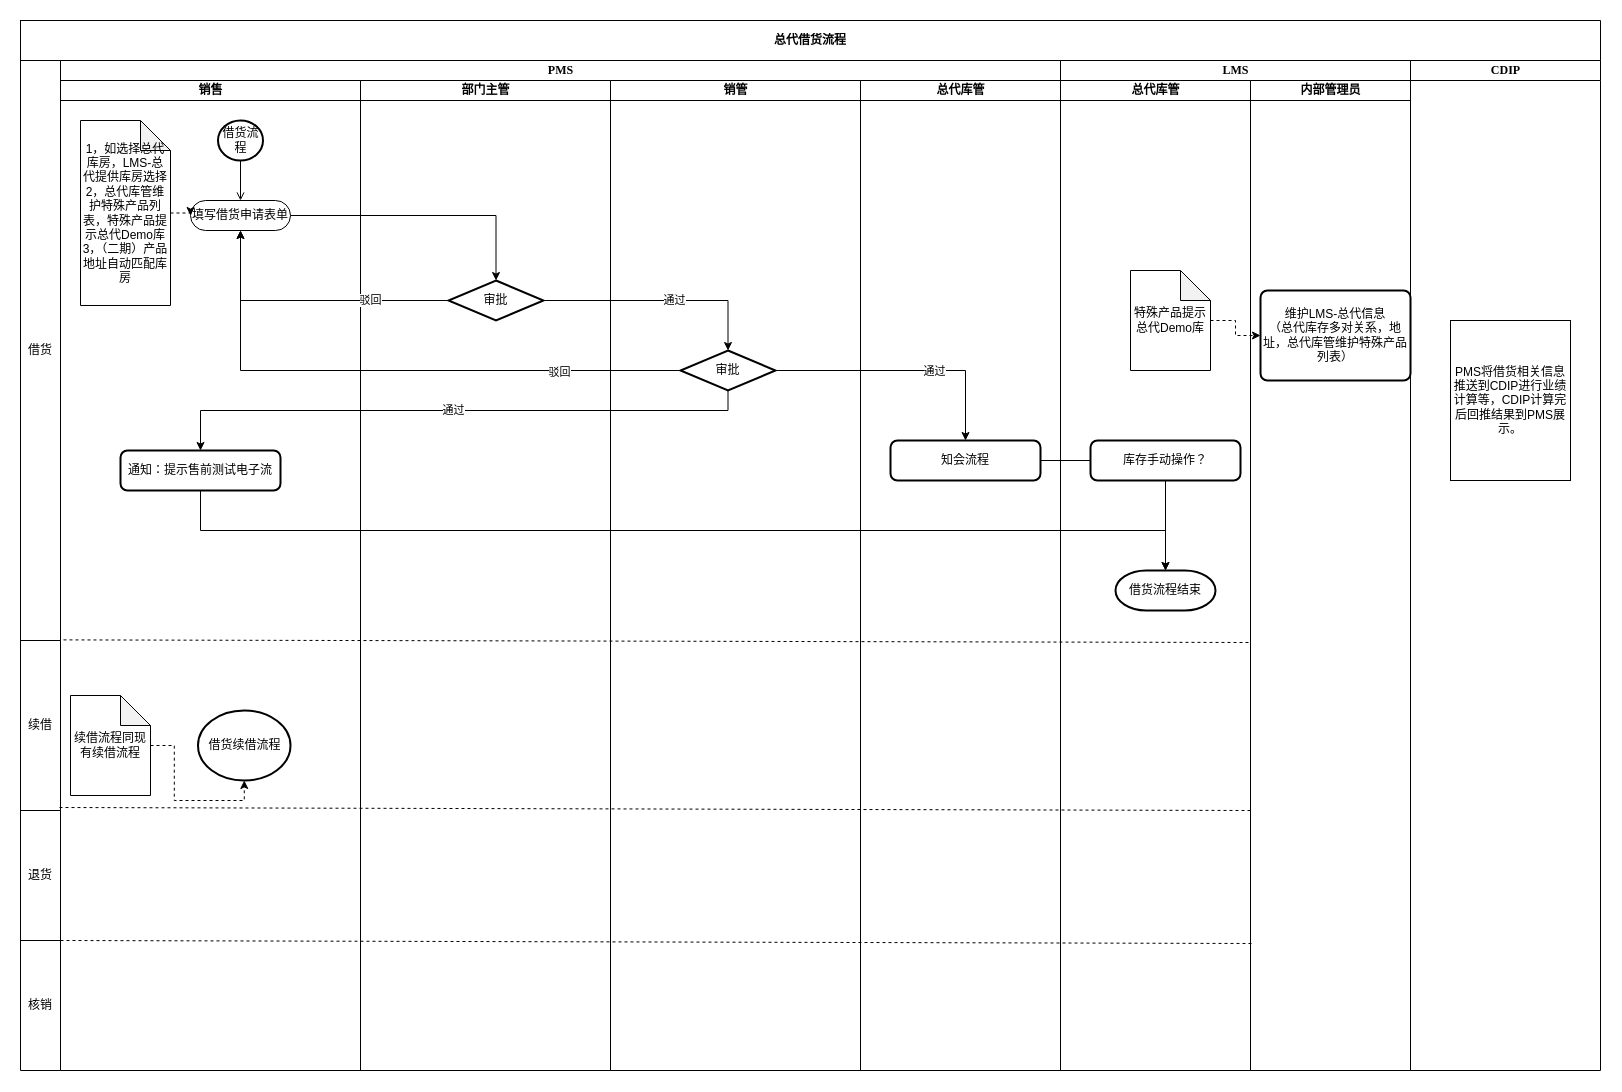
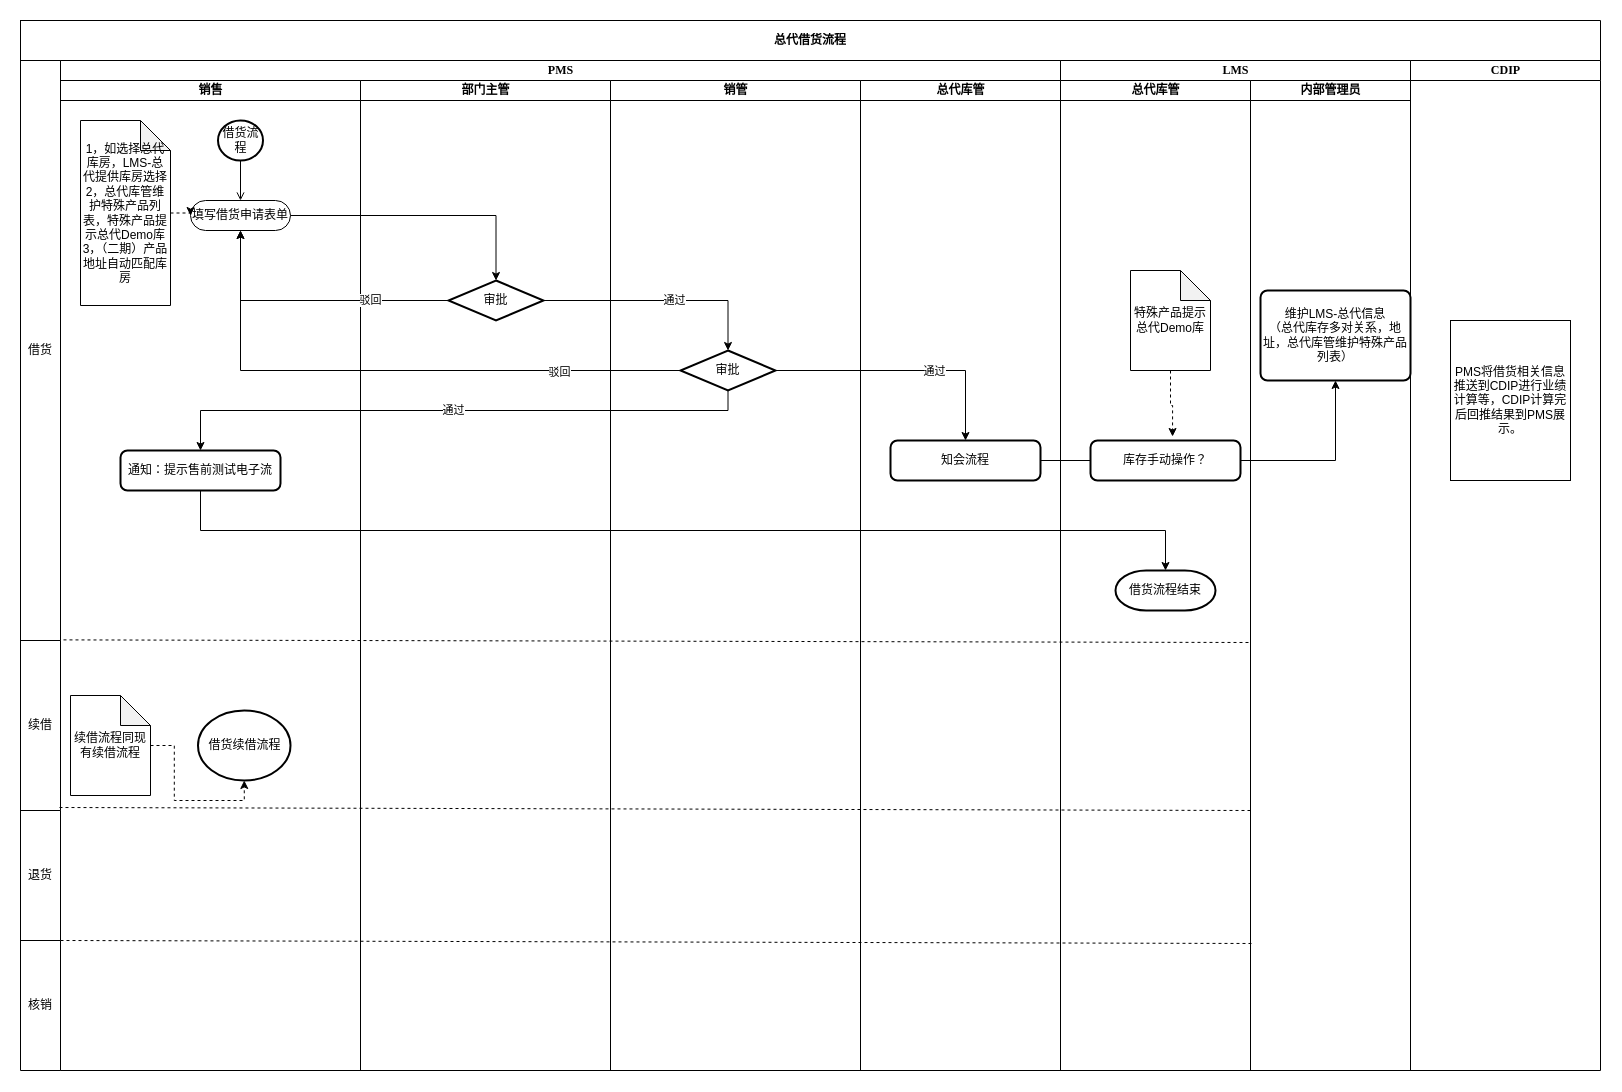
  <mxCell id="0" />
  <mxCell id="1" parent="0" />
  <mxCell id="2" value="PMS" style="swimlane;html=1;childLayout=stackLayout;startSize=20;rounded=0;shadow=0;comic=0;labelBackgroundColor=none;strokeWidth=1;fontFamily=Verdana;fontSize=12;align=center;" parent="1" vertex="1"><mxGeometry x="60" y="60" width="1000" height="1010" as="geometry" /></mxCell>
  <mxCell id="3" value="销售" style="swimlane;html=1;startSize=20;" parent="2" vertex="1"><mxGeometry y="20" width="300" height="990" as="geometry" /></mxCell>
  <mxCell id="4" style="edgeStyle=orthogonalEdgeStyle;rounded=0;orthogonalLoop=1;jettySize=auto;html=1;entryX=0.5;entryY=0;entryDx=0;entryDy=0;exitX=0.5;exitY=1;exitDx=0;exitDy=0;exitPerimeter=0;endArrow=open;" edge="1" parent="3" source="6" target="5"><mxGeometry relative="1" as="geometry"><mxPoint x="180" y="90" as="sourcePoint" /></mxGeometry></mxCell>
  <mxCell id="5" value="填写借货申请表单" style="rounded=1;whiteSpace=wrap;html=1;shadow=0;comic=0;labelBackgroundColor=none;strokeWidth=1;fontFamily=Verdana;fontSize=12;align=center;arcSize=50;" vertex="1" parent="3"><mxGeometry x="130" y="120" width="100" height="30" as="geometry" /></mxCell>
  <mxCell id="6" value="借货流程" style="strokeWidth=2;html=1;shape=mxgraph.flowchart.start_2;whiteSpace=wrap;" vertex="1" parent="3"><mxGeometry x="157.5" y="40" width="45" height="40" as="geometry" /></mxCell>
  <mxCell id="7" value="通知：提示售前测试电子流" style="rounded=1;whiteSpace=wrap;html=1;absoluteArcSize=1;arcSize=14;strokeWidth=2;" vertex="1" parent="3"><mxGeometry x="60" y="370" width="160" height="40" as="geometry" /></mxCell>
  <mxCell id="8" style="edgeStyle=orthogonalEdgeStyle;rounded=0;orthogonalLoop=1;jettySize=auto;html=1;entryX=0;entryY=0.5;entryDx=0;entryDy=0;dashed=1;" edge="1" parent="3" source="9" target="5"><mxGeometry relative="1" as="geometry" /></mxCell>
  <mxCell id="9" value="1，如选择总代库房，LMS-总代提供库房选择&lt;br&gt;2，总代库管维护特殊产品列表，特殊产品提示总代Demo库&lt;br&gt;3，（二期）产品地址自动匹配库房" style="shape=note;whiteSpace=wrap;html=1;backgroundOutline=1;darkOpacity=0.05;" vertex="1" parent="3"><mxGeometry x="20" y="40" width="90" height="185" as="geometry" /></mxCell>
  <mxCell id="10" value="借货续借流程" style="strokeWidth=2;html=1;shape=mxgraph.flowchart.start_2;whiteSpace=wrap;" vertex="1" parent="3"><mxGeometry x="137.5" y="630" width="92.5" height="70" as="geometry" /></mxCell>
  <mxCell id="11" style="edgeStyle=orthogonalEdgeStyle;rounded=0;orthogonalLoop=1;jettySize=auto;html=1;entryX=0.5;entryY=1;entryDx=0;entryDy=0;entryPerimeter=0;dashed=1;" edge="1" parent="3" source="12" target="10"><mxGeometry relative="1" as="geometry" /></mxCell>
  <mxCell id="12" value="续借流程同现有续借流程" style="shape=note;whiteSpace=wrap;html=1;backgroundOutline=1;darkOpacity=0.05;" vertex="1" parent="3"><mxGeometry x="10" y="615" width="80" height="100" as="geometry" /></mxCell>
  <mxCell id="13" value="部门主管" style="swimlane;html=1;startSize=20;" parent="2" vertex="1"><mxGeometry x="300" y="20" width="250" height="990" as="geometry" /></mxCell>
  <mxCell id="14" value="审批" style="strokeWidth=2;html=1;shape=mxgraph.flowchart.decision;whiteSpace=wrap;" vertex="1" parent="13"><mxGeometry x="88" y="200" width="95" height="40" as="geometry" /></mxCell>
  <mxCell id="15" value="" style="endArrow=none;html=1;exitX=0.975;exitY=-0.023;exitDx=0;exitDy=0;exitPerimeter=0;dashed=1;" edge="1" parent="13"><mxGeometry width="50" height="50" relative="1" as="geometry"><mxPoint x="-300" y="860.0" as="sourcePoint" /><mxPoint x="891" y="862.99" as="targetPoint" /></mxGeometry></mxCell>
  <mxCell id="16" value="销管" style="swimlane;html=1;startSize=20;" vertex="1" parent="2"><mxGeometry x="550" y="20" width="250" height="990" as="geometry"><mxRectangle x="500" y="20" width="30" height="970" as="alternateBounds" /></mxGeometry></mxCell>
  <mxCell id="17" value="审批" style="strokeWidth=2;html=1;shape=mxgraph.flowchart.decision;whiteSpace=wrap;" vertex="1" parent="16"><mxGeometry x="70" y="270" width="95" height="40" as="geometry" /></mxCell>
  <mxCell id="18" value="总代库管" style="swimlane;html=1;startSize=20;" parent="2" vertex="1"><mxGeometry x="800" y="20" width="200" height="990" as="geometry" /></mxCell>
  <mxCell id="19" value="知会流程" style="rounded=1;whiteSpace=wrap;html=1;absoluteArcSize=1;arcSize=14;strokeWidth=2;" vertex="1" parent="18"><mxGeometry x="30" y="360" width="150" height="40" as="geometry" /></mxCell>
  <mxCell id="20" style="edgeStyle=orthogonalEdgeStyle;rounded=0;orthogonalLoop=1;jettySize=auto;html=1;entryX=0.5;entryY=0;entryDx=0;entryDy=0;entryPerimeter=0;" edge="1" parent="2" source="5" target="14"><mxGeometry relative="1" as="geometry" /></mxCell>
  <mxCell id="21" value="&lt;br&gt;" style="edgeLabel;html=1;align=center;verticalAlign=middle;resizable=0;points=[];" vertex="1" connectable="0" parent="20"><mxGeometry x="0.666" y="2" relative="1" as="geometry"><mxPoint as="offset" /></mxGeometry></mxCell>
  <mxCell id="22" style="edgeStyle=orthogonalEdgeStyle;rounded=0;orthogonalLoop=1;jettySize=auto;html=1;entryX=0.5;entryY=0;entryDx=0;entryDy=0;entryPerimeter=0;" edge="1" parent="2" source="14" target="17"><mxGeometry relative="1" as="geometry" /></mxCell>
  <mxCell id="23" value="通过" style="edgeLabel;html=1;align=center;verticalAlign=middle;resizable=0;points=[];" vertex="1" connectable="0" parent="22"><mxGeometry x="0.109" y="1" relative="1" as="geometry"><mxPoint as="offset" /></mxGeometry></mxCell>
  <mxCell id="24" style="edgeStyle=orthogonalEdgeStyle;rounded=0;orthogonalLoop=1;jettySize=auto;html=1;entryX=0.5;entryY=1;entryDx=0;entryDy=0;" edge="1" parent="2" source="14" target="5"><mxGeometry relative="1" as="geometry" /></mxCell>
  <mxCell id="25" value="驳回" style="edgeLabel;html=1;align=center;verticalAlign=middle;resizable=0;points=[];" vertex="1" connectable="0" parent="24"><mxGeometry x="-0.435" y="-1" relative="1" as="geometry"><mxPoint as="offset" /></mxGeometry></mxCell>
  <mxCell id="26" style="edgeStyle=orthogonalEdgeStyle;rounded=0;orthogonalLoop=1;jettySize=auto;html=1;entryX=0.5;entryY=1;entryDx=0;entryDy=0;" edge="1" parent="2" source="17" target="5"><mxGeometry relative="1" as="geometry" /></mxCell>
  <mxCell id="27" value="驳回" style="edgeLabel;html=1;align=center;verticalAlign=middle;resizable=0;points=[];" vertex="1" connectable="0" parent="26"><mxGeometry x="-0.58" y="1" relative="1" as="geometry"><mxPoint as="offset" /></mxGeometry></mxCell>
  <mxCell id="28" style="edgeStyle=orthogonalEdgeStyle;rounded=0;orthogonalLoop=1;jettySize=auto;html=1;entryX=0.5;entryY=0;entryDx=0;entryDy=0;" edge="1" parent="2" source="17" target="7"><mxGeometry relative="1" as="geometry"><Array as="points"><mxPoint x="668" y="350" /><mxPoint x="140" y="350" /></Array></mxGeometry></mxCell>
  <mxCell id="29" value="通过" style="edgeLabel;html=1;align=center;verticalAlign=middle;resizable=0;points=[];" vertex="1" connectable="0" parent="28"><mxGeometry x="0.009" y="-1" relative="1" as="geometry"><mxPoint x="1" as="offset" /></mxGeometry></mxCell>
  <mxCell id="30" style="edgeStyle=orthogonalEdgeStyle;rounded=0;orthogonalLoop=1;jettySize=auto;html=1;entryX=0.5;entryY=0;entryDx=0;entryDy=0;" edge="1" parent="2" source="17" target="19"><mxGeometry relative="1" as="geometry" /></mxCell>
  <mxCell id="31" value="通过" style="edgeLabel;html=1;align=center;verticalAlign=middle;resizable=0;points=[];" vertex="1" connectable="0" parent="30"><mxGeometry x="0.216" relative="1" as="geometry"><mxPoint as="offset" /></mxGeometry></mxCell>
  <mxCell id="32" value="" style="shape=table;html=1;whiteSpace=wrap;startSize=0;container=1;collapsible=0;childLayout=tableLayout;" vertex="1" parent="1"><mxGeometry y="20" width="1580" height="40" as="geometry" x="20" /></mxCell>
  <mxCell id="33" value="" style="shape=partialRectangle;html=1;whiteSpace=wrap;collapsible=0;dropTarget=0;pointerEvents=0;fillColor=none;top=0;left=0;bottom=0;right=0;points=[[0,0.5],[1,0.5]];portConstraint=eastwest;" vertex="1" parent="32"><mxGeometry width="1580" height="40" as="geometry" /></mxCell>
  <mxCell id="34" value="&lt;span style=&quot;font-family: &amp;#34;verdana&amp;#34; ; font-weight: 700&quot;&gt;总代借货流程&lt;/span&gt;" style="shape=partialRectangle;html=1;whiteSpace=wrap;connectable=0;overflow=hidden;fillColor=none;top=0;left=0;bottom=0;right=0;" vertex="1" parent="33"><mxGeometry width="1580" height="40" as="geometry" /></mxCell>
  <mxCell id="35" value="LMS" style="swimlane;html=1;childLayout=stackLayout;startSize=20;rounded=0;shadow=0;comic=0;labelBackgroundColor=none;strokeWidth=1;fontFamily=Verdana;fontSize=12;align=center;" vertex="1" parent="1"><mxGeometry x="1060" y="60" width="350" height="1010" as="geometry" /></mxCell>
  <mxCell id="36" value="总代库管" style="swimlane;html=1;startSize=20;" vertex="1" parent="35"><mxGeometry y="20" width="190" height="990" as="geometry" /></mxCell>
- <mxCell id="37" style="edgeStyle=orthogonalEdgeStyle;rounded=0;orthogonalLoop=1;jettySize=auto;html=1;entryX=0.5;entryY=0;entryDx=0;entryDy=0;entryPerimeter=0;" edge="1" parent="36" source="38" target="39"><mxGeometry relative="1" as="geometry" /></mxCell>
+ <mxCell id="37" style="edgeStyle=orthogonalEdgeStyle;rounded=0;orthogonalLoop=1;jettySize=auto;html=1;" edge="1" parent="36" source="38" target="43"><mxGeometry relative="1" as="geometry" /></mxCell>
  <mxCell id="38" value="库存手动操作？" style="rounded=1;whiteSpace=wrap;html=1;absoluteArcSize=1;arcSize=14;strokeWidth=2;" vertex="1" parent="36"><mxGeometry x="30" y="360" width="150" height="40" as="geometry" /></mxCell>
  <mxCell id="39" value="借货流程结束" style="strokeWidth=2;html=1;shape=mxgraph.flowchart.terminator;whiteSpace=wrap;" vertex="1" parent="36"><mxGeometry x="55" y="490" width="100" height="40" as="geometry" /></mxCell>
- <mxCell id="40" style="edgeStyle=orthogonalEdgeStyle;rounded=0;orthogonalLoop=1;jettySize=auto;html=1;dashed=1;" edge="1" parent="36" source="41" target="43"><mxGeometry relative="1" as="geometry" /></mxCell>
+ <mxCell id="40" style="edgeStyle=orthogonalEdgeStyle;rounded=0;orthogonalLoop=1;jettySize=auto;html=1;entryX=0.547;entryY=-0.1;entryDx=0;entryDy=0;entryPerimeter=0;dashed=1;" edge="1" parent="36" source="41" target="38"><mxGeometry relative="1" as="geometry" /></mxCell>
  <mxCell id="41" value="特殊产品提示总代Demo库" style="shape=note;whiteSpace=wrap;html=1;backgroundOutline=1;darkOpacity=0.05;" vertex="1" parent="36"><mxGeometry x="70" y="190" width="80" height="100" as="geometry" /></mxCell>
  <mxCell id="42" value="内部管理员" style="swimlane;html=1;startSize=20;" vertex="1" parent="35"><mxGeometry x="190" y="20" width="160" height="990" as="geometry" /></mxCell>
  <mxCell id="43" value="维护LMS-总代信息&lt;br&gt;（总代库存多对关系，地址，总代库管维护特殊产品列表）" style="rounded=1;whiteSpace=wrap;html=1;absoluteArcSize=1;arcSize=14;strokeWidth=2;" vertex="1" parent="42"><mxGeometry x="10" y="210" width="150" height="90" as="geometry" /></mxCell>
  <mxCell id="44" style="edgeStyle=orthogonalEdgeStyle;rounded=0;orthogonalLoop=1;jettySize=auto;html=1;entryX=0;entryY=0.5;entryDx=0;entryDy=0;endArrow=none;" edge="1" parent="1" source="19" target="38"><mxGeometry relative="1" as="geometry" /></mxCell>
  <mxCell id="45" style="edgeStyle=orthogonalEdgeStyle;rounded=0;orthogonalLoop=1;jettySize=auto;html=1;entryX=0.5;entryY=0;entryDx=0;entryDy=0;entryPerimeter=0;" edge="1" parent="1" source="7" target="39"><mxGeometry relative="1" as="geometry"><Array as="points"><mxPoint x="200" y="530" /><mxPoint x="1165" y="530" /></Array></mxGeometry></mxCell>
  <mxCell id="46" value="CDIP" style="swimlane;html=1;childLayout=stackLayout;startSize=20;rounded=0;shadow=0;comic=0;labelBackgroundColor=none;strokeWidth=1;fontFamily=Verdana;fontSize=12;align=center;" vertex="1" parent="1"><mxGeometry x="1410" y="60" width="190" height="1010" as="geometry" /></mxCell>
  <mxCell id="47" value="PMS将借货相关信息推送到CDIP进行业绩计算等，CDIP计算完后回推结果到PMS展示。" style="whiteSpace=wrap;html=1;" vertex="1" parent="1"><mxGeometry x="1450" y="320" width="120" height="160" as="geometry" /></mxCell>
  <mxCell id="48" value="" style="endArrow=none;html=1;exitX=1.075;exitY=-0.001;exitDx=0;exitDy=0;exitPerimeter=0;dashed=1;" edge="1" parent="1"><mxGeometry width="50" height="50" relative="1" as="geometry"><mxPoint x="63" y="639.393" as="sourcePoint" /><mxPoint x="1250" y="642" as="targetPoint" /></mxGeometry></mxCell>
  <mxCell id="49" value="" style="shape=table;html=1;whiteSpace=wrap;startSize=0;container=1;collapsible=0;childLayout=tableLayout;" vertex="1" parent="1"><mxGeometry y="60" width="40" height="580" as="geometry" x="20" /></mxCell>
  <mxCell id="50" value="" style="shape=partialRectangle;html=1;whiteSpace=wrap;collapsible=0;dropTarget=0;pointerEvents=0;fillColor=none;top=0;left=0;bottom=0;right=0;points=[[0,0.5],[1,0.5]];portConstraint=eastwest;" vertex="1" parent="49"><mxGeometry width="40" height="580" as="geometry" /></mxCell>
  <mxCell id="51" value="借货" style="shape=partialRectangle;html=1;whiteSpace=wrap;connectable=0;overflow=hidden;fillColor=none;top=0;left=0;bottom=0;right=0;" vertex="1" parent="50"><mxGeometry width="40" height="580" as="geometry" /></mxCell>
  <mxCell id="52" value="" style="shape=table;html=1;whiteSpace=wrap;startSize=0;container=1;collapsible=0;childLayout=tableLayout;" vertex="1" parent="1"><mxGeometry y="640" width="40" height="170" as="geometry" x="20" /></mxCell>
  <mxCell id="53" value="" style="shape=partialRectangle;html=1;whiteSpace=wrap;collapsible=0;dropTarget=0;pointerEvents=0;fillColor=none;top=0;left=0;bottom=0;right=0;points=[[0,0.5],[1,0.5]];portConstraint=eastwest;" vertex="1" parent="52"><mxGeometry width="40" height="170" as="geometry" /></mxCell>
  <mxCell id="54" value="续借" style="shape=partialRectangle;html=1;whiteSpace=wrap;connectable=0;overflow=hidden;fillColor=none;top=0;left=0;bottom=0;right=0;" vertex="1" parent="53"><mxGeometry width="40" height="170" as="geometry" /></mxCell>
  <mxCell id="55" value="" style="shape=table;html=1;whiteSpace=wrap;startSize=0;container=1;collapsible=0;childLayout=tableLayout;" vertex="1" parent="1"><mxGeometry y="810" width="40" height="130" as="geometry" x="20" /></mxCell>
  <mxCell id="56" value="" style="shape=partialRectangle;html=1;whiteSpace=wrap;collapsible=0;dropTarget=0;pointerEvents=0;fillColor=none;top=0;left=0;bottom=0;right=0;points=[[0,0.5],[1,0.5]];portConstraint=eastwest;" vertex="1" parent="55"><mxGeometry width="40" height="130" as="geometry" /></mxCell>
  <mxCell id="57" value="退货" style="shape=partialRectangle;html=1;whiteSpace=wrap;connectable=0;overflow=hidden;fillColor=none;top=0;left=0;bottom=0;right=0;" vertex="1" parent="56"><mxGeometry width="40" height="130" as="geometry" /></mxCell>
  <mxCell id="58" value="" style="shape=table;html=1;whiteSpace=wrap;startSize=0;container=1;collapsible=0;childLayout=tableLayout;" vertex="1" parent="1"><mxGeometry y="940" width="40" height="130" as="geometry" x="20" /></mxCell>
  <mxCell id="59" value="" style="shape=partialRectangle;html=1;whiteSpace=wrap;collapsible=0;dropTarget=0;pointerEvents=0;fillColor=none;top=0;left=0;bottom=0;right=0;points=[[0,0.5],[1,0.5]];portConstraint=eastwest;" vertex="1" parent="58"><mxGeometry width="40" height="130" as="geometry" /></mxCell>
  <mxCell id="60" value="核销" style="shape=partialRectangle;html=1;whiteSpace=wrap;connectable=0;overflow=hidden;fillColor=none;top=0;left=0;bottom=0;right=0;" vertex="1" parent="59"><mxGeometry width="40" height="130" as="geometry" /></mxCell>
  <mxCell id="61" value="" style="endArrow=none;html=1;exitX=0.975;exitY=-0.023;exitDx=0;exitDy=0;exitPerimeter=0;dashed=1;" edge="1" parent="1" source="56"><mxGeometry width="50" height="50" relative="1" as="geometry"><mxPoint x="70" y="810" as="sourcePoint" /><mxPoint x="1250" y="810" as="targetPoint" /></mxGeometry></mxCell>
